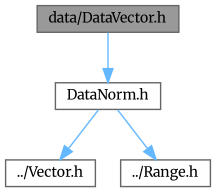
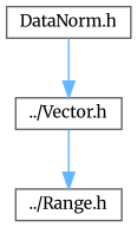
  digraph {
    fontname=Merriweather
    node [color=grey40 fillcolor=white fontname=Merriweather fontsize=10 shape=box style=filled]
    edge [color=steelblue1 fontname=Merriweather fontsize=10 labelfontname=Helvetica labelfontsize=10 style=solid]
-   n1 [color=gray40 fillcolor=grey60 fontcolor=black height=0.2 label="data/DataVector.h" width=0.4]
    n2 [height=0.2 label="DataNorm.h" width=0.4]
    n3 [height=0.2 label="../Vector.h" width=0.4]
    n4 [height=0.2 label="../Range.h" width=0.4]
-   n1 -> n2
    n2 -> n3
-   n2 -> n4
+   n3 -> n4
  }
